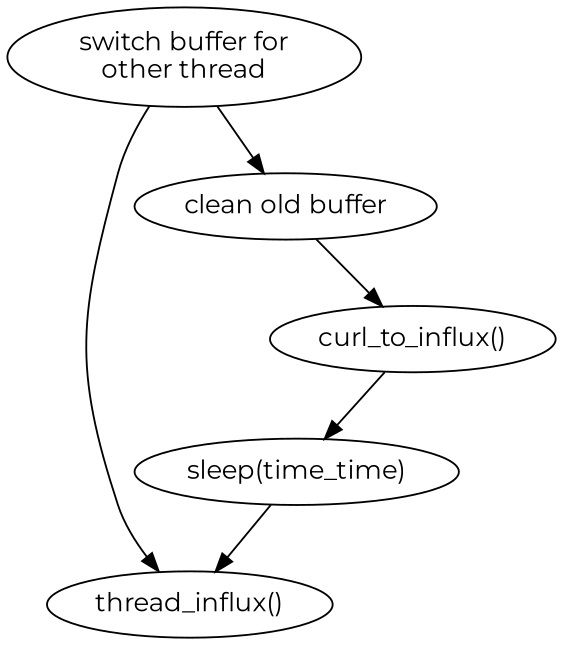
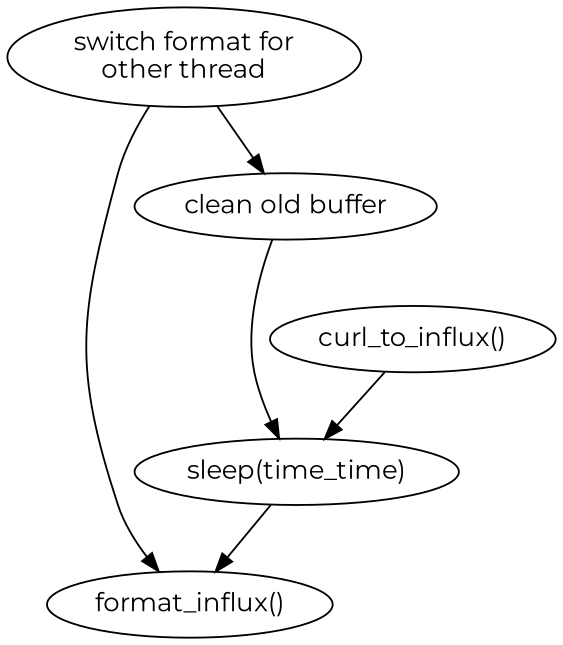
  digraph {
    fontname=Montserrat
    node [fontname=Montserrat shape=ellipse]
    edge [fontname=Montserrat]
    n1 [label="sleep(time_time)"]
-   n2 [label="thread_influx()"]
-   n3 [label="switch buffer for\nother thread"]
+   n2 [label="format_influx()"]
+   n3 [label="switch format for\nother thread"]
    n4 [label="clean old buffer"]
    n5 [label="curl_to_influx()"]
    n1 -> n2
    n3 -> n2
    n3 -> n4
-   n4 -> n5
+   n4 -> n1
    n5 -> n1
  }
